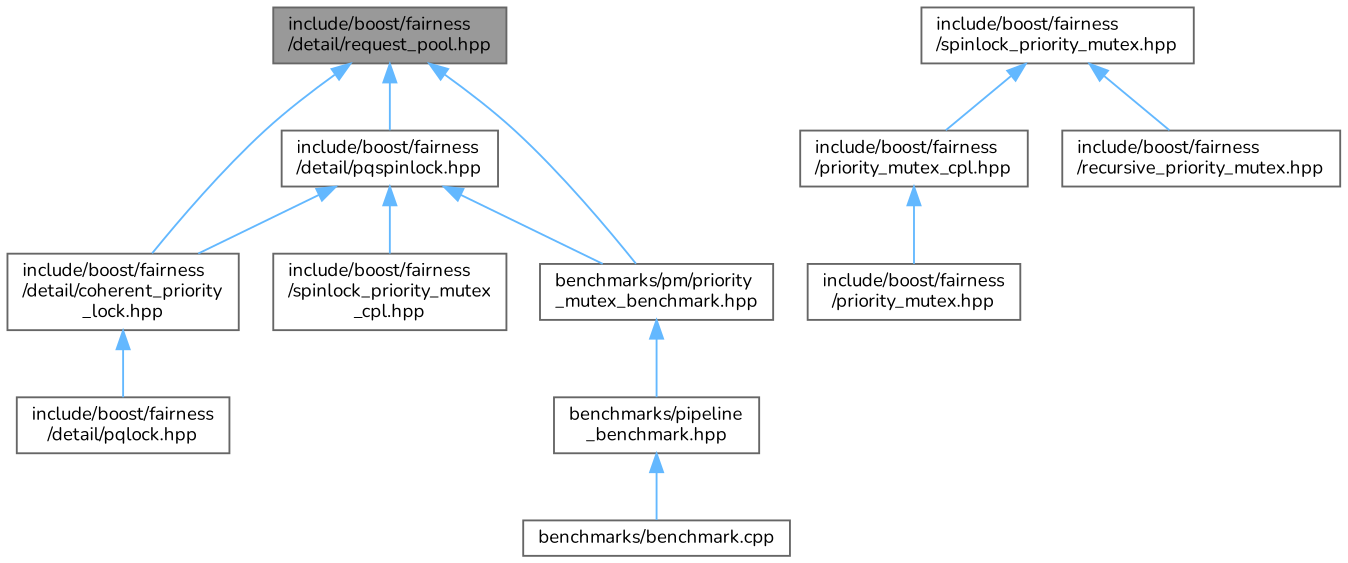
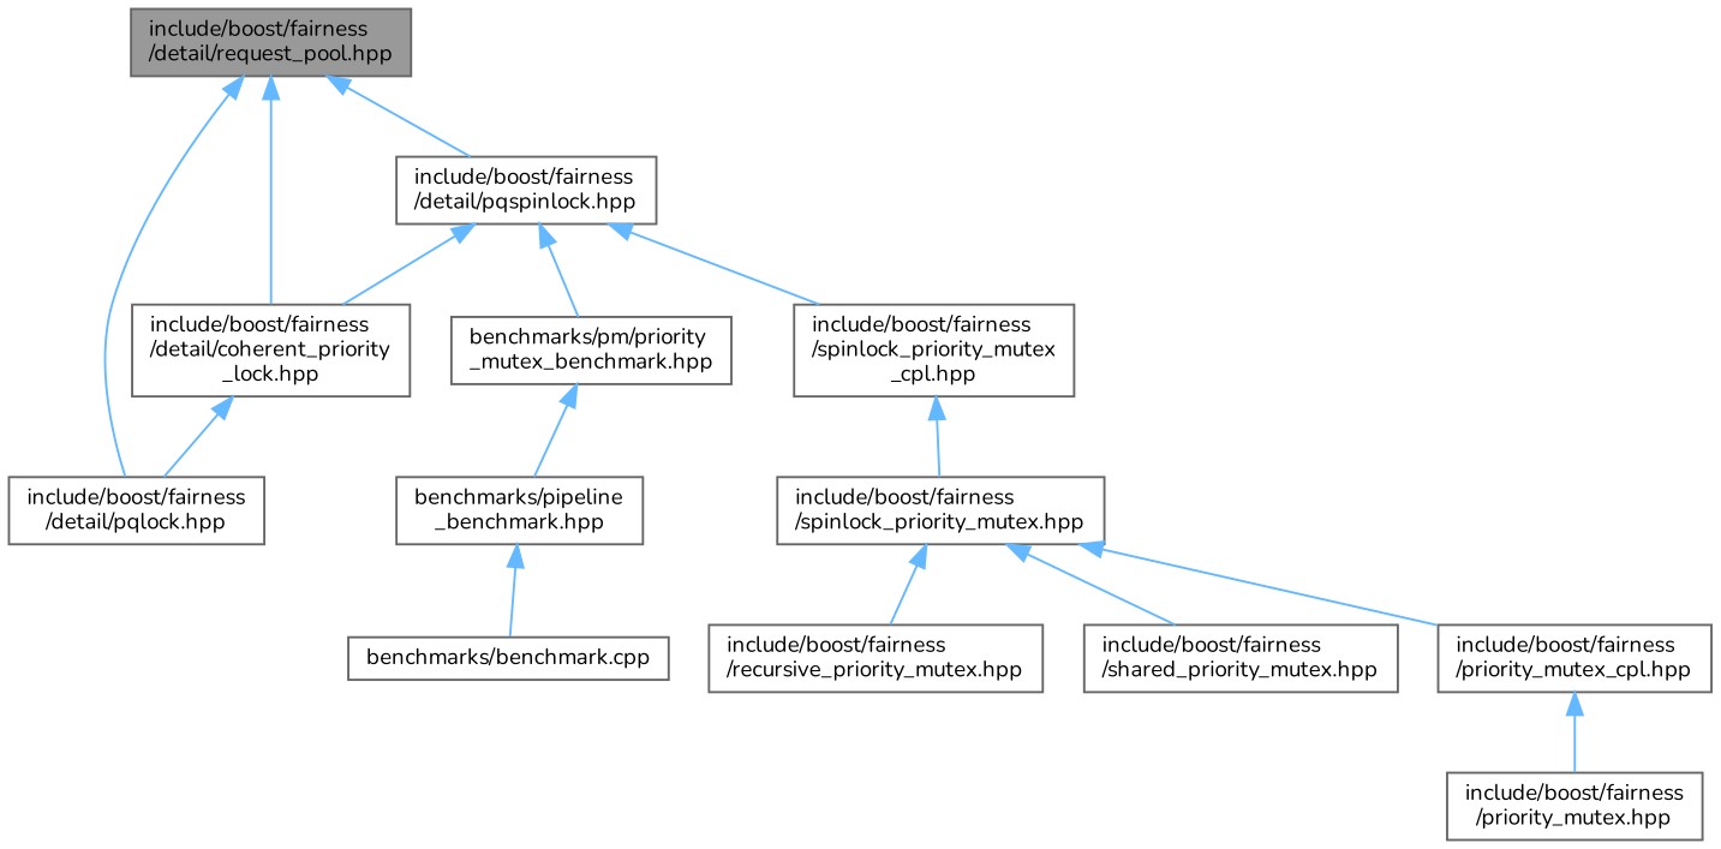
  digraph {
    fontname=Nunito
    node [color=grey40 fillcolor=white fontname=Nunito fontsize=10 shape=box style=filled]
    edge [color=steelblue1 dir=back fontname=Nunito fontsize=10 labelfontname=Helvetica labelfontsize=10 style=solid]
    n1 [color=gray40 fillcolor=grey60 fontcolor=black height=0.2 label="include/boost/fairness\l/detail/request_pool.hpp" width=0.4]
    n2 [height=0.2 label="include/boost/fairness\l/detail/coherent_priority\l_lock.hpp" width=0.4]
    n3 [height=0.2 label="include/boost/fairness\l/detail/pqlock.hpp" width=0.4]
    n4 [height=0.2 label="include/boost/fairness\l/detail/pqspinlock.hpp" width=0.4]
    n5 [height=0.2 label="benchmarks/pm/priority\l_mutex_benchmark.hpp" width=0.4]
    n6 [height=0.2 label="include/boost/fairness\l/spinlock_priority_mutex\l_cpl.hpp" width=0.4]
    n7 [height=0.2 label="include/boost/fairness\l/priority_mutex_cpl.hpp" width=0.4]
    n8 [height=0.2 label="include/boost/fairness\l/priority_mutex.hpp" width=0.4]
    n9 [height=0.2 label="benchmarks/pipeline\l_benchmark.hpp" width=0.4]
    n10 [height=0.2 label="include/boost/fairness\l/spinlock_priority_mutex.hpp" width=0.4]
    n11 [height=0.2 label="benchmarks/benchmark.cpp" width=0.4]
    n12 [height=0.2 label="include/boost/fairness\l/recursive_priority_mutex.hpp" width=0.4]
+   n13 [height=0.2 label="include/boost/fairness\l/shared_priority_mutex.hpp" width=0.4]
    n1 -> n2
-   n1 -> n5
+   n1 -> n3
    n1 -> n4
    n2 -> n3
    n4 -> n2
    n4 -> n5
    n4 -> n6
    n5 -> n9
+   n6 -> n10
    n7 -> n8
    n9 -> n11
    n10 -> n7
    n10 -> n12
+   n10 -> n13
  }
